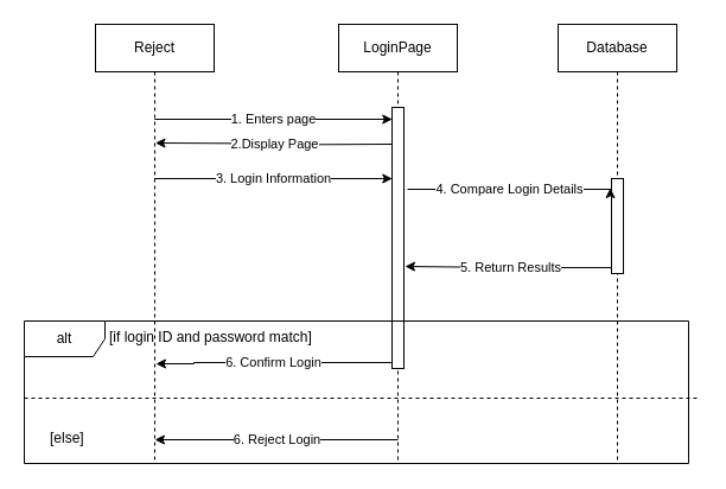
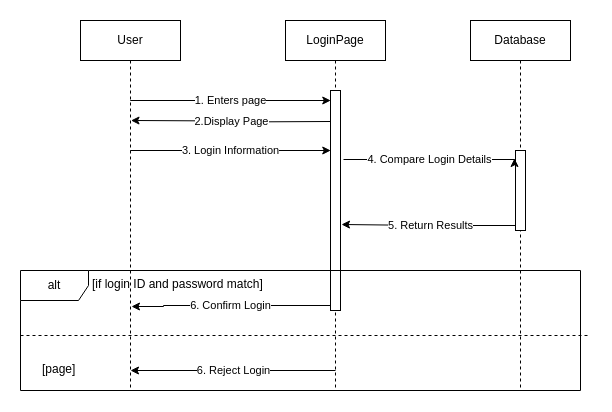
  <mxCell id="0" />
  <mxCell id="1" parent="0" />
- <mxCell id="2" value="Reject" style="shape=umlLifeline;perimeter=lifelinePerimeter;whiteSpace=wrap;html=1;container=1;dropTarget=0;collapsible=0;recursiveResize=0;outlineConnect=0;portConstraint=eastwest;newEdgeStyle={&quot;edgeStyle&quot;:&quot;elbowEdgeStyle&quot;,&quot;elbow&quot;:&quot;vertical&quot;,&quot;curved&quot;:0,&quot;rounded&quot;:0};" parent="1" vertex="1"><mxGeometry x="80" y="20" width="100" height="370" as="geometry" /></mxCell>
+ <mxCell id="2" value="User" style="shape=umlLifeline;perimeter=lifelinePerimeter;whiteSpace=wrap;html=1;container=1;dropTarget=0;collapsible=0;recursiveResize=0;outlineConnect=0;portConstraint=eastwest;newEdgeStyle={&quot;edgeStyle&quot;:&quot;elbowEdgeStyle&quot;,&quot;elbow&quot;:&quot;vertical&quot;,&quot;curved&quot;:0,&quot;rounded&quot;:0};" parent="1" vertex="1"><mxGeometry x="80" y="20" width="100" height="370" as="geometry" /></mxCell>
  <mxCell id="3" value="LoginPage" style="shape=umlLifeline;perimeter=lifelinePerimeter;whiteSpace=wrap;html=1;container=1;dropTarget=0;collapsible=0;recursiveResize=0;outlineConnect=0;portConstraint=eastwest;newEdgeStyle={&quot;edgeStyle&quot;:&quot;elbowEdgeStyle&quot;,&quot;elbow&quot;:&quot;vertical&quot;,&quot;curved&quot;:0,&quot;rounded&quot;:0};" parent="1" vertex="1"><mxGeometry x="285" y="20" width="100" height="370" as="geometry" /></mxCell>
  <mxCell id="4" value="6. Confirm Login" style="edgeStyle=orthogonalEdgeStyle;rounded=0;orthogonalLoop=1;jettySize=auto;html=1;curved=0;exitX=0;exitY=1;exitDx=0;exitDy=-5;exitPerimeter=0;" parent="3" source="5" edge="1"><mxGeometry relative="1" as="geometry"><mxPoint x="-154" y="286" as="targetPoint" /><Array as="points"><mxPoint x="-122" y="285" /></Array></mxGeometry></mxCell>
  <mxCell id="5" value="" style="html=1;points=[[0,0,0,0,5],[0,1,0,0,-5],[1,0,0,0,5],[1,1,0,0,-5]];perimeter=orthogonalPerimeter;outlineConnect=0;targetShapes=umlLifeline;portConstraint=eastwest;newEdgeStyle={&quot;curved&quot;:0,&quot;rounded&quot;:0};" parent="3" vertex="1"><mxGeometry x="45" y="70" width="10" height="220" as="geometry" /></mxCell>
  <mxCell id="6" value="3. Login Information" style="edgeStyle=elbowEdgeStyle;rounded=0;orthogonalLoop=1;jettySize=auto;html=1;elbow=horizontal;curved=0;entryX=0;entryY=0;entryDx=0;entryDy=5;entryPerimeter=0;" parent="1" edge="1"><mxGeometry x="-0.003" relative="1" as="geometry"><mxPoint x="129.75" y="150" as="sourcePoint" /><mxPoint x="330.25" y="150" as="targetPoint" /><mxPoint as="offset" /></mxGeometry></mxCell>
  <mxCell id="7" value="Database" style="shape=umlLifeline;perimeter=lifelinePerimeter;whiteSpace=wrap;html=1;container=1;dropTarget=0;collapsible=0;recursiveResize=0;outlineConnect=0;portConstraint=eastwest;newEdgeStyle={&quot;edgeStyle&quot;:&quot;elbowEdgeStyle&quot;,&quot;elbow&quot;:&quot;vertical&quot;,&quot;curved&quot;:0,&quot;rounded&quot;:0};" parent="1" vertex="1"><mxGeometry x="470" y="20" width="100" height="370" as="geometry" /></mxCell>
  <mxCell id="8" value="" style="html=1;points=[[0,0,0,0,5],[0,1,0,0,-5],[1,0,0,0,5],[1,1,0,0,-5]];perimeter=orthogonalPerimeter;outlineConnect=0;targetShapes=umlLifeline;portConstraint=eastwest;newEdgeStyle={&quot;curved&quot;:0,&quot;rounded&quot;:0};" parent="7" vertex="1"><mxGeometry x="45" y="130" width="10" height="80" as="geometry" /></mxCell>
  <mxCell id="9" value="alt" style="shape=umlFrame;whiteSpace=wrap;html=1;pointerEvents=0;recursiveResize=0;container=1;collapsible=0;width=68;height=30;" parent="1" vertex="1"><mxGeometry x="20" y="270" width="560" height="120" as="geometry" /></mxCell>
  <mxCell id="10" value="[if login ID and password match]" style="text;html=1;" parent="9" vertex="1"><mxGeometry width="100" height="20" relative="1" as="geometry"><mxPoint x="70" as="offset" /></mxGeometry></mxCell>
- <mxCell id="11" value="[else]" style="line;strokeWidth=1;dashed=1;labelPosition=center;verticalLabelPosition=bottom;align=left;verticalAlign=top;spacingLeft=20;spacingTop=15;html=1;whiteSpace=wrap;" parent="9" vertex="1"><mxGeometry y="60" width="570" height="10" as="geometry" /></mxCell>
+ <mxCell id="11" value="[page]" style="line;strokeWidth=1;dashed=1;labelPosition=center;verticalLabelPosition=bottom;align=left;verticalAlign=top;spacingLeft=20;spacingTop=15;html=1;whiteSpace=wrap;" parent="9" vertex="1"><mxGeometry y="60" width="570" height="10" as="geometry" /></mxCell>
  <mxCell id="12" value="6. Reject Login" style="edgeStyle=orthogonalEdgeStyle;rounded=0;orthogonalLoop=1;jettySize=auto;html=1;curved=0;exitX=0;exitY=1;exitDx=0;exitDy=-5;exitPerimeter=0;" parent="9" edge="1"><mxGeometry relative="1" as="geometry"><mxPoint x="110" y="100" as="targetPoint" /><mxPoint x="315" y="100" as="sourcePoint" /><mxPoint x="1" as="offset" /></mxGeometry></mxCell>
  <mxCell id="13" value="1. Enters page" style="edgeStyle=elbowEdgeStyle;rounded=0;orthogonalLoop=1;jettySize=auto;html=1;elbow=vertical;curved=0;entryX=0;entryY=0;entryDx=0;entryDy=5;entryPerimeter=0;" parent="1" edge="1"><mxGeometry relative="1" as="geometry"><mxPoint x="129.75" y="100" as="sourcePoint" /><mxPoint x="330.25" y="100" as="targetPoint" /></mxGeometry></mxCell>
  <mxCell id="14" value="2.Display Page" style="edgeStyle=orthogonalEdgeStyle;rounded=0;orthogonalLoop=1;jettySize=auto;html=1;curved=0;" parent="1" edge="1"><mxGeometry relative="1" as="geometry"><mxPoint x="130.5" y="120" as="targetPoint" /><mxPoint x="329.5" y="121" as="sourcePoint" /></mxGeometry></mxCell>
  <mxCell id="15" value="4. Compare Login Details" style="edgeStyle=elbowEdgeStyle;rounded=0;orthogonalLoop=1;jettySize=auto;html=1;elbow=vertical;curved=0;" parent="1" edge="1"><mxGeometry relative="1" as="geometry"><mxPoint x="343" y="159" as="sourcePoint" /><mxPoint x="514" y="158" as="targetPoint" /></mxGeometry></mxCell>
  <mxCell id="16" value="5. Return Results" style="edgeStyle=orthogonalEdgeStyle;rounded=0;orthogonalLoop=1;jettySize=auto;html=1;curved=0;exitX=0;exitY=1;exitDx=0;exitDy=-5;exitPerimeter=0;" parent="1" source="8" edge="1"><mxGeometry x="-0.003" relative="1" as="geometry"><mxPoint x="341" y="224" as="targetPoint" /><Array as="points" /><mxPoint x="1" as="offset" /></mxGeometry></mxCell>
